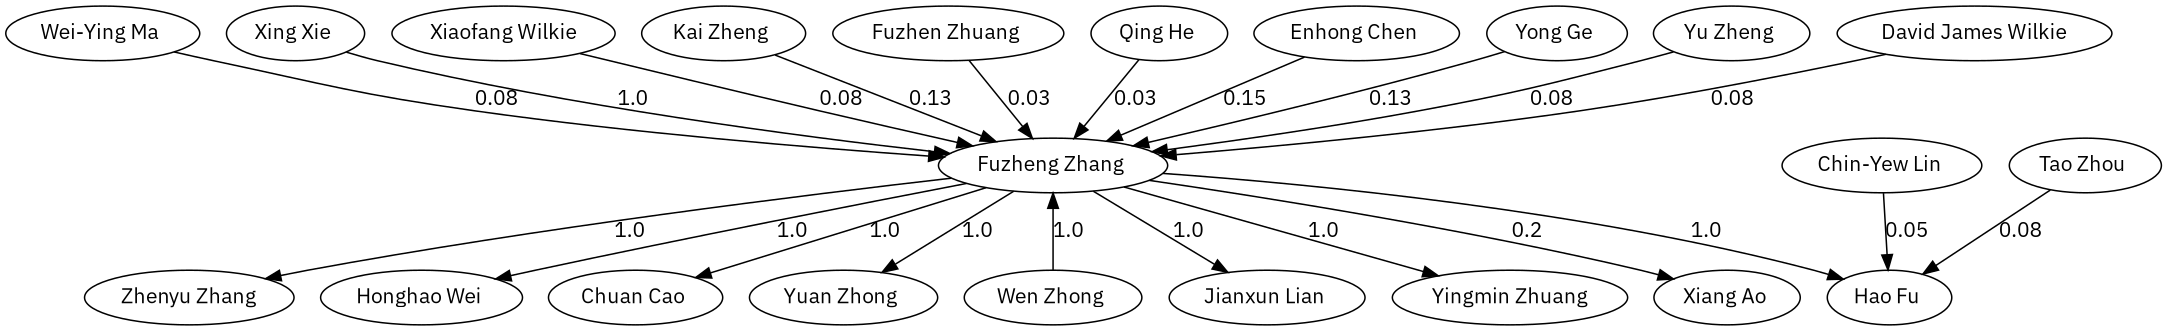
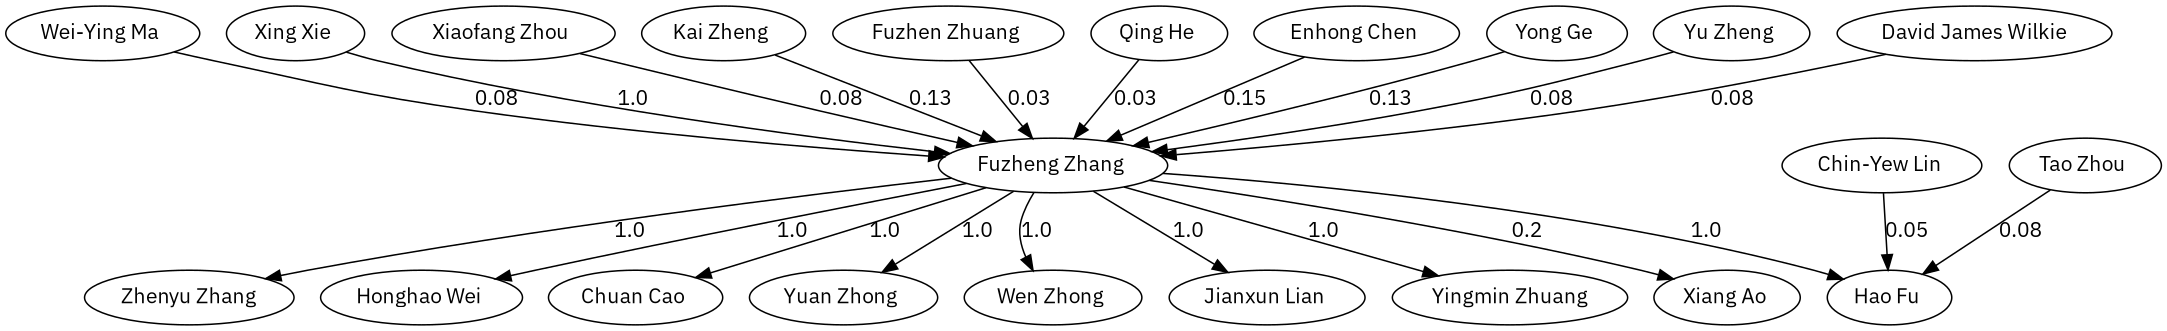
  strict digraph {
    fontname="IBM Plex Sans"
    node [fontname="IBM Plex Sans"]
    edge [fontname="IBM Plex Sans"]
    "Wei-Ying Ma "
    "Fuzheng Zhang "
    "Zhenyu Zhang"
    "Honghao Wei "
    "Chuan Cao "
    "Hao Fu "
    "Yuan Zhong "
    "Wen Zhong "
    "Jianxun Lian "
    n10 [label="Yingmin Zhuang"]
    "Xiang Ao "
    "Xing Xie "
-   "Xiaofang Zhou " [label="Xiaofang Wilkie"]
+   "Xiaofang Zhou "
    "Chin-Yew Lin "
    "Kai Zheng "
    "Fuzhen Zhuang "
    "Qing He "
    "Enhong Chen "
    "Yong Ge "
    "Tao Zhou "
    "Yu Zheng "
    "David James Wilkie"
    "Wei-Ying Ma " -> "Fuzheng Zhang " [label=0.08]
    "Fuzheng Zhang " -> "Zhenyu Zhang" [label=1.0]
    "Fuzheng Zhang " -> "Honghao Wei " [label=1.0]
    "Fuzheng Zhang " -> "Chuan Cao " [label=1.0]
    "Fuzheng Zhang " -> "Hao Fu " [label=1.0]
    "Fuzheng Zhang " -> "Yuan Zhong " [label=1.0]
-   "Wen Zhong " -> "Fuzheng Zhang " [label=1.0]
+   "Fuzheng Zhang " -> "Wen Zhong " [label=1.0]
    "Fuzheng Zhang " -> "Jianxun Lian " [label=1.0]
    "Fuzheng Zhang " -> n10 [label=1.0]
    "Fuzheng Zhang " -> "Xiang Ao " [label=0.2]
    "Xing Xie " -> "Fuzheng Zhang " [label=1.0]
    "Xiaofang Zhou " -> "Fuzheng Zhang " [label=0.08]
    "Chin-Yew Lin " -> "Hao Fu " [label=0.05]
    "Kai Zheng " -> "Fuzheng Zhang " [label=0.13]
    "Fuzhen Zhuang " -> "Fuzheng Zhang " [label=0.03]
    "Qing He " -> "Fuzheng Zhang " [label=0.03]
    "Enhong Chen " -> "Fuzheng Zhang " [label=0.15]
    "Yong Ge " -> "Fuzheng Zhang " [label=0.13]
    "Tao Zhou " -> "Hao Fu " [label=0.08]
    "Yu Zheng " -> "Fuzheng Zhang " [label=0.08]
    "David James Wilkie" -> "Fuzheng Zhang " [label=0.08]
  }
